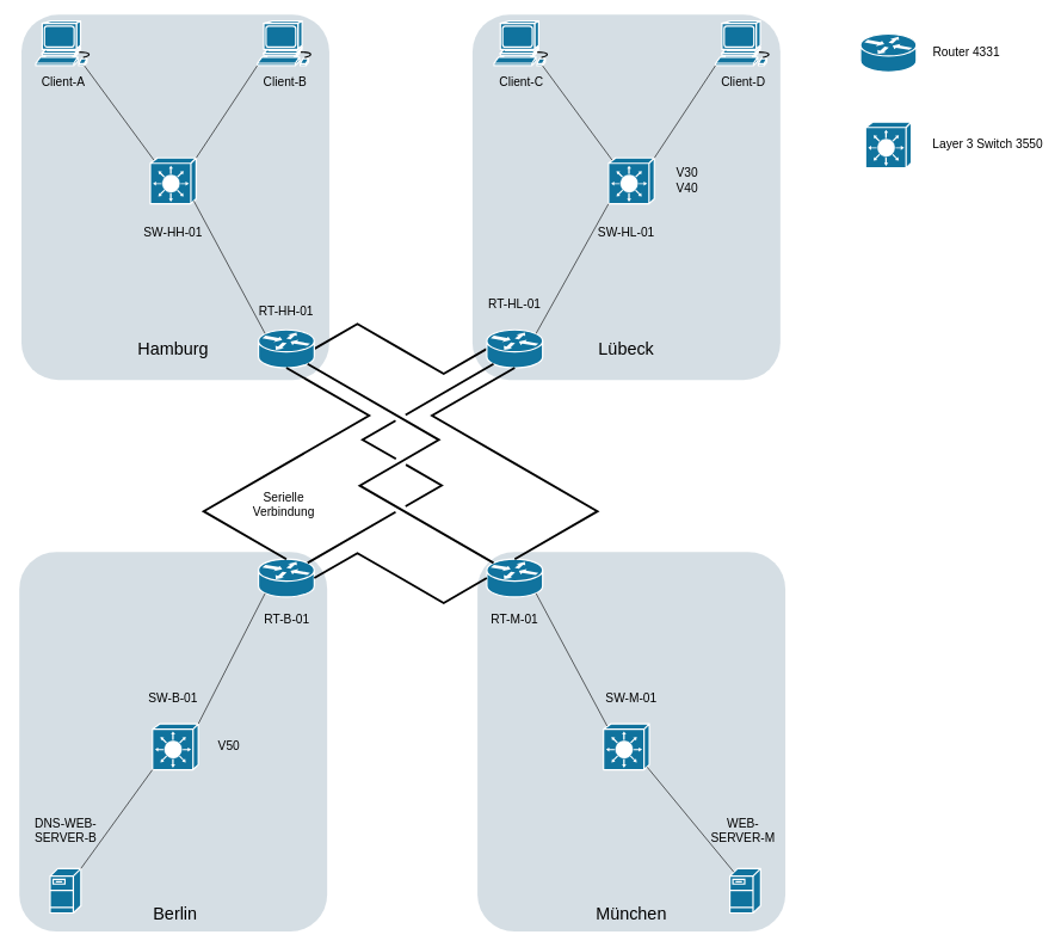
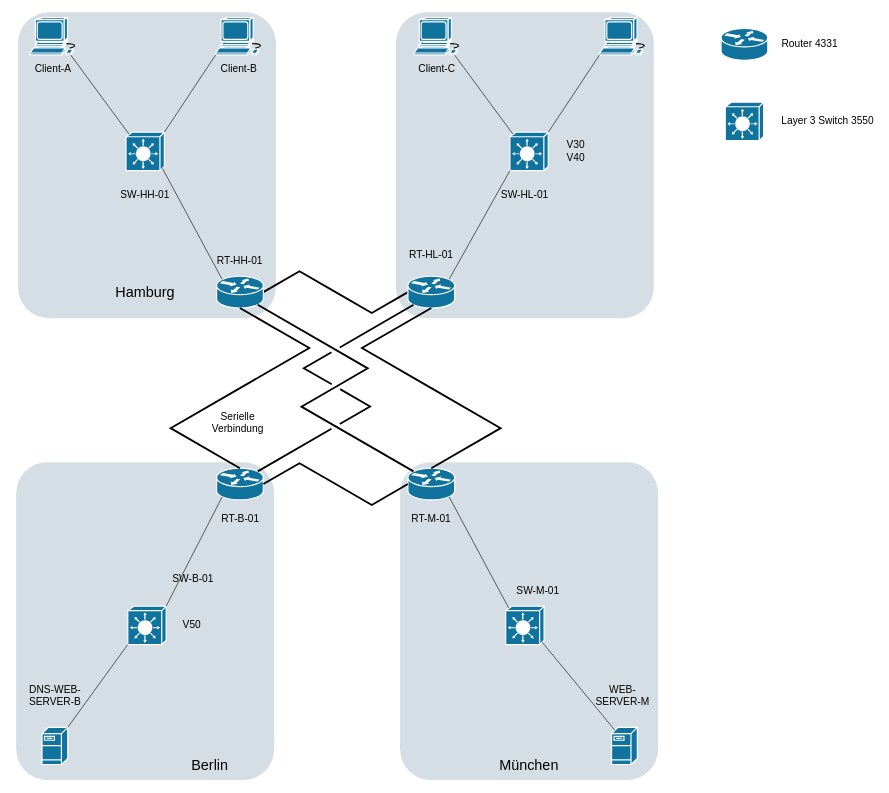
  <mxCell id="0" />
  <mxCell id="1" parent="0" />
  <mxCell id="2" value="" style="rounded=1;whiteSpace=wrap;html=1;strokeColor=none;fillColor=#BAC8D3;fontSize=24;fontColor=#23445D;align=center;opacity=60;arcSize=12;" parent="1" vertex="1"><mxGeometry x="666" y="770" width="430" height="530" as="geometry" /></mxCell>
  <mxCell id="3" value="" style="rounded=1;whiteSpace=wrap;html=1;strokeColor=none;fillColor=#BAC8D3;fontSize=24;fontColor=#23445D;align=center;opacity=60;arcSize=12;" parent="1" vertex="1"><mxGeometry x="26" y="770" width="430" height="530" as="geometry" /></mxCell>
  <mxCell id="4" value="" style="rounded=1;whiteSpace=wrap;html=1;strokeColor=none;fillColor=#BAC8D3;fontSize=24;fontColor=#23445D;align=center;opacity=60;arcSize=12;" parent="1" vertex="1"><mxGeometry x="29" y="20" width="430" height="510" as="geometry" /></mxCell>
  <mxCell id="5" value="" style="rounded=1;whiteSpace=wrap;html=1;strokeColor=none;fillColor=#BAC8D3;fontSize=24;fontColor=#23445D;align=center;opacity=60;arcSize=12;shadow=0;" parent="1" vertex="1"><mxGeometry x="659" y="20" width="430" height="510" as="geometry" /></mxCell>
  <mxCell id="6" value="" style="shape=mxgraph.cisco.computers_and_peripherals.workstation;html=1;dashed=0;fillColor=#10739E;strokeColor=#ffffff;strokeWidth=2;verticalLabelPosition=bottom;verticalAlign=top;fontFamily=Helvetica;fontSize=36;fontColor=#FFB366" parent="1" vertex="1"><mxGeometry x="358.5" y="29" width="83" height="62" as="geometry" /></mxCell>
  <mxCell id="7" value="" style="shape=mxgraph.cisco.servers.fileserver;html=1;dashed=0;fillColor=#10739E;strokeColor=#ffffff;strokeWidth=2;verticalLabelPosition=bottom;verticalAlign=top;fontFamily=Helvetica;fontSize=36;fontColor=#FFB366" parent="1" vertex="1"><mxGeometry x="69" y="1212" width="43" height="62" as="geometry" /></mxCell>
  <mxCell id="8" value="" style="shape=mxgraph.cisco.switches.layer_3_switch;html=1;dashed=0;fillColor=#10739E;strokeColor=#ffffff;strokeWidth=2;verticalLabelPosition=bottom;verticalAlign=top;fontFamily=Helvetica;fontSize=36;fontColor=#FFB366" parent="1" vertex="1"><mxGeometry x="209" y="220" width="64" height="64" as="geometry" /></mxCell>
  <mxCell id="9" style="edgeStyle=isometricEdgeStyle;rounded=0;orthogonalLoop=1;jettySize=auto;html=1;exitX=1;exitY=0.5;exitDx=0;exitDy=0;exitPerimeter=0;endArrow=none;startFill=0;entryX=0;entryY=0.5;entryDx=0;entryDy=0;entryPerimeter=0;strokeColor=light-dark(#000000,#CC0000);strokeWidth=3;" parent="1" source="10" target="12" edge="1"><mxGeometry relative="1" as="geometry" /></mxCell>
  <mxCell id="10" value="" style="shape=mxgraph.cisco.routers.router;html=1;dashed=0;fillColor=#10739E;strokeColor=#ffffff;strokeWidth=2;verticalLabelPosition=bottom;verticalAlign=top;fontFamily=Helvetica;fontSize=36;fontColor=#FFB366" parent="1" vertex="1"><mxGeometry x="360" y="460" width="78" height="53" as="geometry" /></mxCell>
  <mxCell id="11" value="" style="shape=mxgraph.cisco.routers.router;html=1;dashed=0;fillColor=#10739E;strokeColor=#ffffff;strokeWidth=2;verticalLabelPosition=bottom;verticalAlign=top;fontFamily=Helvetica;fontSize=36;fontColor=#FFB366" parent="1" vertex="1"><mxGeometry x="679" y="780" width="78" height="53" as="geometry" /></mxCell>
  <mxCell id="12" value="" style="shape=mxgraph.cisco.routers.router;html=1;dashed=0;fillColor=#10739E;strokeColor=#ffffff;strokeWidth=2;verticalLabelPosition=bottom;verticalAlign=top;fontFamily=Helvetica;fontSize=36;fontColor=#FFB366" parent="1" vertex="1"><mxGeometry x="679" y="460" width="78" height="53" as="geometry" /></mxCell>
  <mxCell id="13" value="" style="shape=mxgraph.cisco.routers.router;html=1;dashed=0;fillColor=#10739E;strokeColor=#ffffff;strokeWidth=2;verticalLabelPosition=bottom;verticalAlign=top;fontFamily=Helvetica;fontSize=36;fontColor=#FFB366" parent="1" vertex="1"><mxGeometry x="360" y="780" width="78" height="53" as="geometry" /></mxCell>
  <mxCell id="14" style="rounded=0;orthogonalLoop=1;jettySize=auto;html=1;exitX=0.12;exitY=0.1;exitDx=0;exitDy=0;exitPerimeter=0;entryX=0.95;entryY=0.94;entryDx=0;entryDy=0;entryPerimeter=0;endArrow=none;startFill=0;" parent="1" source="10" target="8" edge="1"><mxGeometry relative="1" as="geometry" /></mxCell>
  <mxCell id="15" value="" style="shape=mxgraph.cisco.computers_and_peripherals.workstation;html=1;dashed=0;fillColor=#10739E;strokeColor=#ffffff;strokeWidth=2;verticalLabelPosition=bottom;verticalAlign=top;fontFamily=Helvetica;fontSize=36;fontColor=#FFB366" parent="1" vertex="1"><mxGeometry x="49" y="29" width="83" height="62" as="geometry" /></mxCell>
  <mxCell id="16" style="rounded=0;orthogonalLoop=1;jettySize=auto;html=1;exitX=1;exitY=0;exitDx=0;exitDy=0;exitPerimeter=0;entryX=0;entryY=1;entryDx=0;entryDy=0;entryPerimeter=0;endArrow=none;startFill=0;" parent="1" source="8" target="6" edge="1"><mxGeometry relative="1" as="geometry" /></mxCell>
  <mxCell id="17" style="rounded=0;orthogonalLoop=1;jettySize=auto;html=1;exitX=0.08;exitY=0.05;exitDx=0;exitDy=0;exitPerimeter=0;entryX=0.815;entryY=1;entryDx=0;entryDy=0;entryPerimeter=0;endArrow=none;startFill=0;" parent="1" source="8" target="15" edge="1"><mxGeometry relative="1" as="geometry" /></mxCell>
  <mxCell id="18" value="" style="shape=mxgraph.cisco.computers_and_peripherals.workstation;html=1;dashed=0;fillColor=#10739E;strokeColor=#ffffff;strokeWidth=2;verticalLabelPosition=bottom;verticalAlign=top;fontFamily=Helvetica;fontSize=36;fontColor=#FFB366" parent="1" vertex="1"><mxGeometry x="998.5" y="29" width="83" height="62" as="geometry" /></mxCell>
  <mxCell id="19" value="" style="shape=mxgraph.cisco.switches.layer_3_switch;html=1;dashed=0;fillColor=#10739E;strokeColor=#ffffff;strokeWidth=2;verticalLabelPosition=bottom;verticalAlign=top;fontFamily=Helvetica;fontSize=36;fontColor=#FFB366" parent="1" vertex="1"><mxGeometry x="849" y="220" width="64" height="64" as="geometry" /></mxCell>
  <mxCell id="20" value="" style="shape=mxgraph.cisco.computers_and_peripherals.workstation;html=1;dashed=0;fillColor=#10739E;strokeColor=#ffffff;strokeWidth=2;verticalLabelPosition=bottom;verticalAlign=top;fontFamily=Helvetica;fontSize=36;fontColor=#FFB366" parent="1" vertex="1"><mxGeometry x="689" y="29" width="83" height="62" as="geometry" /></mxCell>
  <mxCell id="21" style="rounded=0;orthogonalLoop=1;jettySize=auto;html=1;exitX=1;exitY=0;exitDx=0;exitDy=0;exitPerimeter=0;entryX=0;entryY=1;entryDx=0;entryDy=0;entryPerimeter=0;endArrow=none;startFill=0;" parent="1" source="19" target="18" edge="1"><mxGeometry relative="1" as="geometry" /></mxCell>
  <mxCell id="22" style="rounded=0;orthogonalLoop=1;jettySize=auto;html=1;exitX=0.08;exitY=0.05;exitDx=0;exitDy=0;exitPerimeter=0;entryX=0.815;entryY=1;entryDx=0;entryDy=0;entryPerimeter=0;endArrow=none;startFill=0;" parent="1" source="19" target="20" edge="1"><mxGeometry relative="1" as="geometry" /></mxCell>
  <mxCell id="23" style="rounded=0;orthogonalLoop=1;jettySize=auto;html=1;exitX=0.88;exitY=0.1;exitDx=0;exitDy=0;exitPerimeter=0;entryX=0;entryY=1;entryDx=0;entryDy=0;entryPerimeter=0;endArrow=none;startFill=0;" parent="1" source="12" target="19" edge="1"><mxGeometry relative="1" as="geometry" /></mxCell>
  <mxCell id="24" style="edgeStyle=isometricEdgeStyle;rounded=0;orthogonalLoop=1;jettySize=auto;html=1;exitX=0.5;exitY=1;exitDx=0;exitDy=0;exitPerimeter=0;entryX=0.5;entryY=0;entryDx=0;entryDy=0;entryPerimeter=0;endArrow=none;startFill=0;strokeWidth=3;strokeColor=light-dark(#000000,#CC0000);" parent="1" source="12" target="11" edge="1"><mxGeometry relative="1" as="geometry" /></mxCell>
  <mxCell id="25" style="edgeStyle=isometricEdgeStyle;rounded=0;orthogonalLoop=1;jettySize=auto;html=1;exitX=0;exitY=0.5;exitDx=0;exitDy=0;exitPerimeter=0;entryX=1;entryY=0.5;entryDx=0;entryDy=0;entryPerimeter=0;endArrow=none;startFill=0;strokeWidth=3;strokeColor=light-dark(#000000,#CC0000);" parent="1" source="11" target="13" edge="1"><mxGeometry relative="1" as="geometry" /></mxCell>
  <mxCell id="26" style="edgeStyle=isometricEdgeStyle;rounded=0;orthogonalLoop=1;jettySize=auto;html=1;exitX=0.5;exitY=0;exitDx=0;exitDy=0;exitPerimeter=0;entryX=0.5;entryY=1;entryDx=0;entryDy=0;entryPerimeter=0;endArrow=none;startFill=0;elbow=vertical;endSize=6;curved=0;arcSize=20;strokeColor=light-dark(#000000,#CC0000);strokeWidth=3;" parent="1" source="13" target="10" edge="1"><mxGeometry relative="1" as="geometry" /></mxCell>
  <mxCell id="27" value="" style="shape=mxgraph.cisco.switches.layer_3_switch;html=1;dashed=0;fillColor=#10739E;strokeColor=#ffffff;strokeWidth=2;verticalLabelPosition=bottom;verticalAlign=top;fontFamily=Helvetica;fontSize=36;fontColor=#FFB366" parent="1" vertex="1"><mxGeometry x="212" y="1010" width="64" height="64" as="geometry" /></mxCell>
  <mxCell id="28" style="rounded=0;orthogonalLoop=1;jettySize=auto;html=1;exitX=0.12;exitY=0.9;exitDx=0;exitDy=0;exitPerimeter=0;entryX=1;entryY=0;entryDx=0;entryDy=0;entryPerimeter=0;endArrow=none;startFill=0;" parent="1" source="13" target="27" edge="1"><mxGeometry relative="1" as="geometry" /></mxCell>
  <mxCell id="29" value="" style="shape=mxgraph.cisco.switches.layer_3_switch;html=1;dashed=0;fillColor=#10739E;strokeColor=#ffffff;strokeWidth=2;verticalLabelPosition=bottom;verticalAlign=top;fontFamily=Helvetica;fontSize=36;fontColor=#FFB366" parent="1" vertex="1"><mxGeometry x="842" y="1010" width="64" height="64" as="geometry" /></mxCell>
  <mxCell id="30" style="rounded=0;orthogonalLoop=1;jettySize=auto;html=1;exitX=0.88;exitY=0.9;exitDx=0;exitDy=0;exitPerimeter=0;entryX=0.08;entryY=0.05;entryDx=0;entryDy=0;entryPerimeter=0;endArrow=none;startFill=0;" parent="1" source="11" target="29" edge="1"><mxGeometry relative="1" as="geometry" /></mxCell>
  <mxCell id="31" value="" style="shape=mxgraph.cisco.servers.fileserver;html=1;dashed=0;fillColor=#10739E;strokeColor=#ffffff;strokeWidth=2;verticalLabelPosition=bottom;verticalAlign=top;fontFamily=Helvetica;fontSize=36;fontColor=#FFB366" parent="1" vertex="1"><mxGeometry x="1018.5" y="1212" width="43" height="62" as="geometry" /></mxCell>
  <mxCell id="32" style="rounded=0;orthogonalLoop=1;jettySize=auto;html=1;exitX=0;exitY=1;exitDx=0;exitDy=0;exitPerimeter=0;entryX=1;entryY=0;entryDx=0;entryDy=0;entryPerimeter=0;endArrow=none;startFill=0;" parent="1" source="27" target="7" edge="1"><mxGeometry relative="1" as="geometry" /></mxCell>
  <mxCell id="33" style="rounded=0;orthogonalLoop=1;jettySize=auto;html=1;exitX=0.95;exitY=0.94;exitDx=0;exitDy=0;exitPerimeter=0;entryX=0.13;entryY=0.08;entryDx=0;entryDy=0;entryPerimeter=0;endArrow=none;startFill=0;" parent="1" source="29" target="31" edge="1"><mxGeometry relative="1" as="geometry" /></mxCell>
- <mxCell id="34" value="&lt;font style=&quot;font-size: 24px;&quot;&gt;Lübeck&lt;/font&gt;" style="text;html=1;align=center;verticalAlign=middle;whiteSpace=wrap;rounded=0;" parent="1" vertex="1"><mxGeometry x="819" y="471.5" width="110" height="30" as="geometry" /></mxCell>
  <mxCell id="35" value="&lt;font style=&quot;font-size: 24px;&quot;&gt;Hamburg&lt;/font&gt;" style="text;html=1;align=center;verticalAlign=middle;whiteSpace=wrap;rounded=0;" parent="1" vertex="1"><mxGeometry x="186" y="471.5" width="110" height="30" as="geometry" /></mxCell>
  <mxCell id="36" value="&lt;font style=&quot;font-size: 24px;&quot;&gt;München&lt;/font&gt;" style="text;html=1;align=center;verticalAlign=middle;whiteSpace=wrap;rounded=0;" parent="1" vertex="1"><mxGeometry x="826" y="1260" width="110" height="30" as="geometry" /></mxCell>
- <mxCell id="37" value="&lt;font style=&quot;font-size: 24px;&quot;&gt;Berlin&lt;/font&gt;" style="text;html=1;align=center;verticalAlign=middle;whiteSpace=wrap;rounded=0;" parent="1" vertex="1"><mxGeometry x="189" y="1260" width="110" height="30" as="geometry" /></mxCell>
+ <mxCell id="37" value="&lt;font style=&quot;font-size: 24px;&quot;&gt;Berlin&lt;/font&gt;" style="text;html=1;align=center;verticalAlign=middle;whiteSpace=wrap;rounded=0;" parent="1" vertex="1"><mxGeometry x="294" y="1260" width="110" height="30" as="geometry" /></mxCell>
  <mxCell id="38" style="rounded=0;orthogonalLoop=1;jettySize=auto;html=1;exitX=0.88;exitY=0.9;exitDx=0;exitDy=0;exitPerimeter=0;entryX=0.12;entryY=0.1;entryDx=0;entryDy=0;entryPerimeter=0;endArrow=none;startFill=0;strokeWidth=3;strokeColor=light-dark(#000000,#CC0000);edgeStyle=isometricEdgeStyle;elbow=vertical;" parent="1" source="10" target="11" edge="1"><mxGeometry relative="1" as="geometry"><Array as="points"><mxPoint x="549" y="650" /></Array></mxGeometry></mxCell>
  <mxCell id="39" style="rounded=0;orthogonalLoop=1;jettySize=auto;html=1;exitX=0.12;exitY=0.9;exitDx=0;exitDy=0;exitPerimeter=0;entryX=0.88;entryY=0.1;entryDx=0;entryDy=0;entryPerimeter=0;endArrow=none;startFill=0;edgeStyle=isometricEdgeStyle;strokeColor=light-dark(#000000,#CC0000);strokeWidth=3;jumpStyle=gap;jumpSize=12;" parent="1" source="12" target="13" edge="1"><mxGeometry relative="1" as="geometry"><Array as="points"><mxPoint x="569" y="650" /></Array></mxGeometry></mxCell>
  <mxCell id="40" value="&lt;font style=&quot;font-size: 17px;&quot;&gt;RT-HH-01&lt;/font&gt;" style="text;html=1;align=center;verticalAlign=middle;whiteSpace=wrap;rounded=0;" vertex="1" parent="1"><mxGeometry x="324" y="420" width="150" height="30" as="geometry" /></mxCell>
  <mxCell id="41" value="&lt;font style=&quot;font-size: 17px;&quot;&gt;RT-HL-01&lt;/font&gt;" style="text;html=1;align=center;verticalAlign=middle;whiteSpace=wrap;rounded=0;" vertex="1" parent="1"><mxGeometry x="643" y="410" width="150" height="30" as="geometry" /></mxCell>
  <mxCell id="42" value="&lt;font style=&quot;font-size: 17px;&quot;&gt;RT-B-01&lt;/font&gt;" style="text;html=1;align=center;verticalAlign=middle;whiteSpace=wrap;rounded=0;" vertex="1" parent="1"><mxGeometry x="325" y="850" width="150" height="30" as="geometry" /></mxCell>
  <mxCell id="43" value="&lt;font style=&quot;font-size: 17px;&quot;&gt;RT-M-01&lt;/font&gt;" style="text;html=1;align=center;verticalAlign=middle;whiteSpace=wrap;rounded=0;" vertex="1" parent="1"><mxGeometry x="643" y="850" width="150" height="30" as="geometry" /></mxCell>
- <mxCell id="44" value="&lt;font style=&quot;font-size: 17px;&quot;&gt;SW-M-01&lt;/font&gt;" style="text;html=1;align=center;verticalAlign=middle;whiteSpace=wrap;rounded=0;" vertex="1" parent="1"><mxGeometry x="806" y="960" width="150" height="30" as="geometry" /></mxCell>
- <mxCell id="45" value="&lt;font style=&quot;font-size: 17px;&quot;&gt;SW-B-01&lt;/font&gt;" style="text;html=1;align=center;verticalAlign=middle;whiteSpace=wrap;rounded=0;" vertex="1" parent="1"><mxGeometry x="166" y="960" width="150" height="30" as="geometry" /></mxCell>
+ <mxCell id="44" value="&lt;font style=&quot;font-size: 17px;&quot;&gt;SW-M-01&lt;/font&gt;" style="text;html=1;align=center;verticalAlign=middle;whiteSpace=wrap;rounded=0;" vertex="1" parent="1"><mxGeometry x="821" y="970" width="150" height="30" as="geometry" /></mxCell>
+ <mxCell id="45" value="&lt;font style=&quot;font-size: 17px;&quot;&gt;SW-B-01&lt;/font&gt;" style="text;html=1;align=center;verticalAlign=middle;whiteSpace=wrap;rounded=0;" vertex="1" parent="1"><mxGeometry x="246" y="950" width="150" height="30" as="geometry" /></mxCell>
  <mxCell id="46" value="&lt;font style=&quot;font-size: 17px;&quot;&gt;SW&lt;/font&gt;&lt;font style=&quot;font-size: 17px;&quot;&gt;-HL-01&lt;/font&gt;" style="text;html=1;align=center;verticalAlign=middle;whiteSpace=wrap;rounded=0;" vertex="1" parent="1"><mxGeometry x="799" y="310" width="150" height="30" as="geometry" /></mxCell>
  <mxCell id="47" value="&lt;font style=&quot;font-size: 17px;&quot;&gt;SW-HH-01&lt;/font&gt;" style="text;html=1;align=center;verticalAlign=middle;whiteSpace=wrap;rounded=0;" vertex="1" parent="1"><mxGeometry x="166" y="310" width="150" height="30" as="geometry" /></mxCell>
  <mxCell id="48" value="&lt;font style=&quot;font-size: 17px;&quot;&gt;Client-A&lt;/font&gt;" style="text;html=1;align=center;verticalAlign=middle;whiteSpace=wrap;rounded=0;" vertex="1" parent="1"><mxGeometry x="49" y="100" width="77" height="30" as="geometry" /></mxCell>
- <mxCell id="49" value="&lt;font style=&quot;font-size: 17px;&quot;&gt;Client-D&lt;/font&gt;" style="text;html=1;align=center;verticalAlign=middle;whiteSpace=wrap;rounded=0;" vertex="1" parent="1"><mxGeometry x="998.5" y="100" width="77" height="30" as="geometry" /></mxCell>
  <mxCell id="50" value="&lt;font style=&quot;font-size: 17px;&quot;&gt;Client-B&lt;/font&gt;" style="text;html=1;align=center;verticalAlign=middle;whiteSpace=wrap;rounded=0;" vertex="1" parent="1"><mxGeometry x="358.5" y="100" width="77" height="30" as="geometry" /></mxCell>
  <mxCell id="51" value="&lt;font style=&quot;font-size: 17px;&quot;&gt;Client-C&lt;/font&gt;" style="text;html=1;align=center;verticalAlign=middle;whiteSpace=wrap;rounded=0;" vertex="1" parent="1"><mxGeometry x="689" y="100" width="77" height="30" as="geometry" /></mxCell>
  <mxCell id="52" value="&lt;font style=&quot;font-size: 17px;&quot;&gt;DNS-WEB-SERVER-B&lt;/font&gt;" style="text;html=1;align=center;verticalAlign=middle;whiteSpace=wrap;rounded=0;" vertex="1" parent="1"><mxGeometry x="20.5" y="1130" width="140" height="60" as="geometry" /></mxCell>
  <mxCell id="53" value="&lt;font style=&quot;font-size: 17px;&quot;&gt;WEB-SERVER-M&lt;/font&gt;" style="text;html=1;align=center;verticalAlign=middle;whiteSpace=wrap;rounded=0;" vertex="1" parent="1"><mxGeometry x="981" y="1130" width="112" height="60" as="geometry" /></mxCell>
  <mxCell id="54" value="" style="shape=mxgraph.cisco.switches.layer_3_switch;html=1;dashed=0;fillColor=#10739E;strokeColor=#ffffff;strokeWidth=2;verticalLabelPosition=bottom;verticalAlign=top;fontFamily=Helvetica;fontSize=36;fontColor=#FFB366" vertex="1" parent="1"><mxGeometry x="1208" y="170" width="64" height="64" as="geometry" /></mxCell>
  <mxCell id="55" value="" style="shape=mxgraph.cisco.routers.router;html=1;dashed=0;fillColor=#10739E;strokeColor=#ffffff;strokeWidth=2;verticalLabelPosition=bottom;verticalAlign=top;fontFamily=Helvetica;fontSize=36;fontColor=#FFB366" vertex="1" parent="1"><mxGeometry x="1201" y="47" width="78" height="53" as="geometry" /></mxCell>
  <mxCell id="56" value="&lt;font style=&quot;font-size: 17px;&quot;&gt;Router 4331&lt;/font&gt;" style="text;html=1;align=center;verticalAlign=middle;whiteSpace=wrap;rounded=0;" vertex="1" parent="1"><mxGeometry x="1299" y="58.5" width="100" height="30" as="geometry" /></mxCell>
  <mxCell id="57" value="&lt;font style=&quot;font-size: 17px;&quot;&gt;Layer 3 Switch 3550&lt;/font&gt;" style="text;html=1;align=center;verticalAlign=middle;whiteSpace=wrap;rounded=0;" vertex="1" parent="1"><mxGeometry x="1299" y="187" width="160" height="30" as="geometry" /></mxCell>
  <mxCell id="58" value="&lt;font style=&quot;font-size: 17px;&quot;&gt;V30 V40&lt;/font&gt;" style="text;html=1;align=center;verticalAlign=middle;whiteSpace=wrap;rounded=0;" vertex="1" parent="1"><mxGeometry x="929" y="229" width="60" height="46" as="geometry" /></mxCell>
  <mxCell id="59" value="&lt;font style=&quot;font-size: 17px;&quot;&gt;V50&lt;/font&gt;" style="text;html=1;align=center;verticalAlign=middle;whiteSpace=wrap;rounded=0;" vertex="1" parent="1"><mxGeometry x="289" y="1019" width="60" height="46" as="geometry" /></mxCell>
  <mxCell id="60" value="&lt;font style=&quot;font-size: 17px;&quot;&gt;Serielle Verbindung&lt;/font&gt;" style="text;html=1;align=center;verticalAlign=middle;whiteSpace=wrap;rounded=0;" vertex="1" parent="1"><mxGeometry x="324" y="690" width="143" height="30" as="geometry" /></mxCell>
